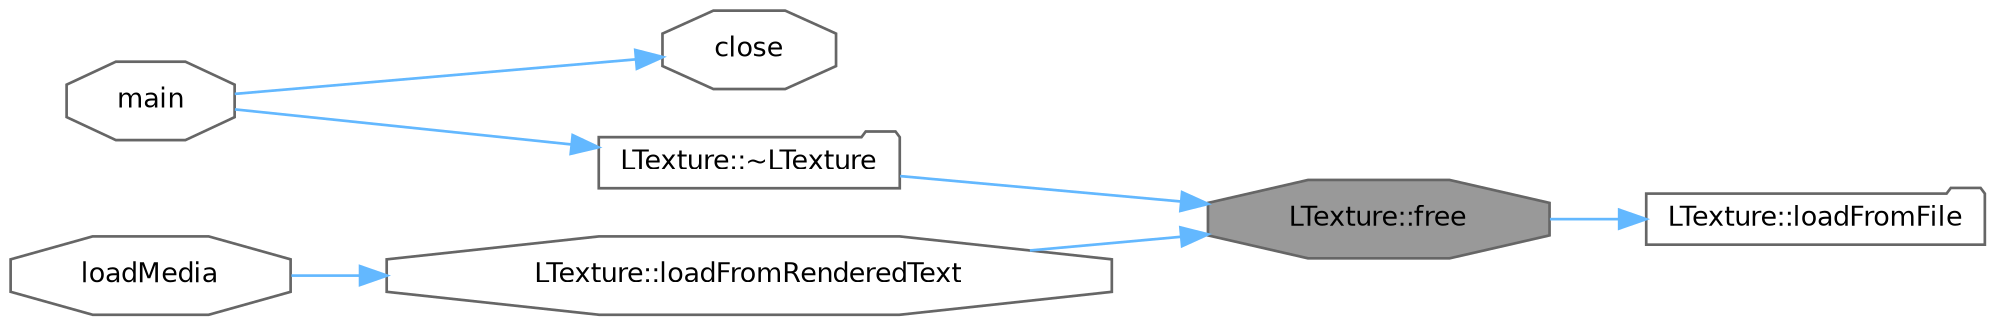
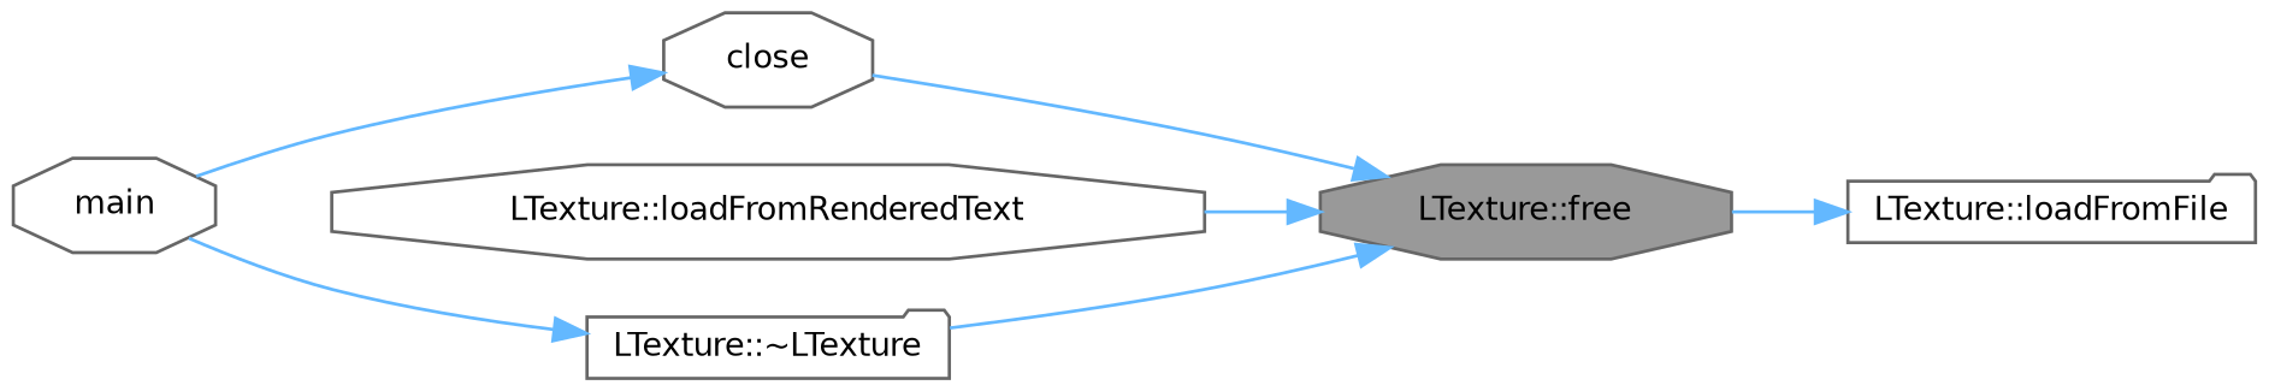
  digraph {
    rankdir=RL
    node [color=grey40 fillcolor=white fontname=Helvetica fontsize=10 shape=octagon style=filled]
    edge [color=steelblue1 dir=back fontname=Helvetica fontsize=10 labelfontname=Helvetica labelfontsize=10 style=solid]
    n1 [color=gray40 fillcolor=grey60 fontcolor=black height=0.2 label="LTexture::free" width=0.4]
    n2 [height=0.2 label=close width=0.4]
    n3 [height=0.2 label="LTexture::loadFromRenderedText" width=0.4]
    n4 [height=0.2 label="LTexture::~LTexture" shape=folder width=0.4]
    n5 [height=0.2 label=main width=0.4]
    n6 [height=0.2 label="LTexture::loadFromFile" shape=folder width=0.4]
-   n7 [height=0.2 label=loadMedia width=0.4]
+   n1 -> n2
    n1 -> n3
    n1 -> n4
    n2 -> n5
-   n3 -> n7
    n4 -> n5
    n6 -> n1
  }
